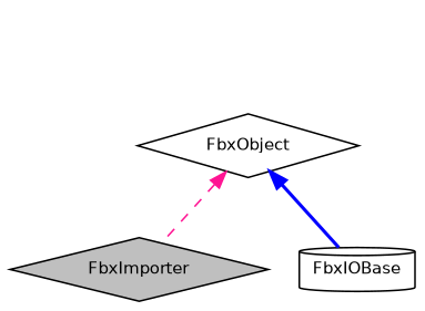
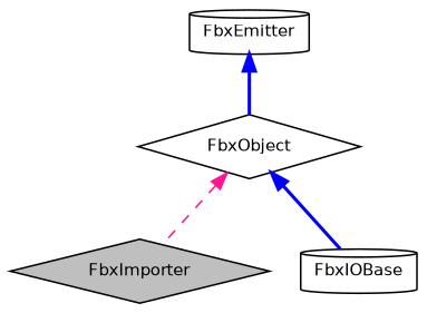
  digraph {
    node [color=black fillcolor=white fontname=Helvetica fontsize=10 shape=diamond style=filled]
    edge [color=blue dir=back fontname=Helvetica fontsize=10 labelfontname=Helvetica labelfontsize=10 style=bold]
    n1 [fillcolor=grey75 fontcolor=black height=0.2 label=FbxImporter width=0.4]
    n2 [height=0.2 label=FbxIOBase shape=cylinder width=0.4]
    n3 [height=0.2 label=FbxObject width=0.4]
+   n4 [height=0.2 label=FbxEmitter shape=cylinder width=0.4]
    n3 -> n1 [color=deeppink style=dashed]
    n3 -> n2
+   n4 -> n3
  }
